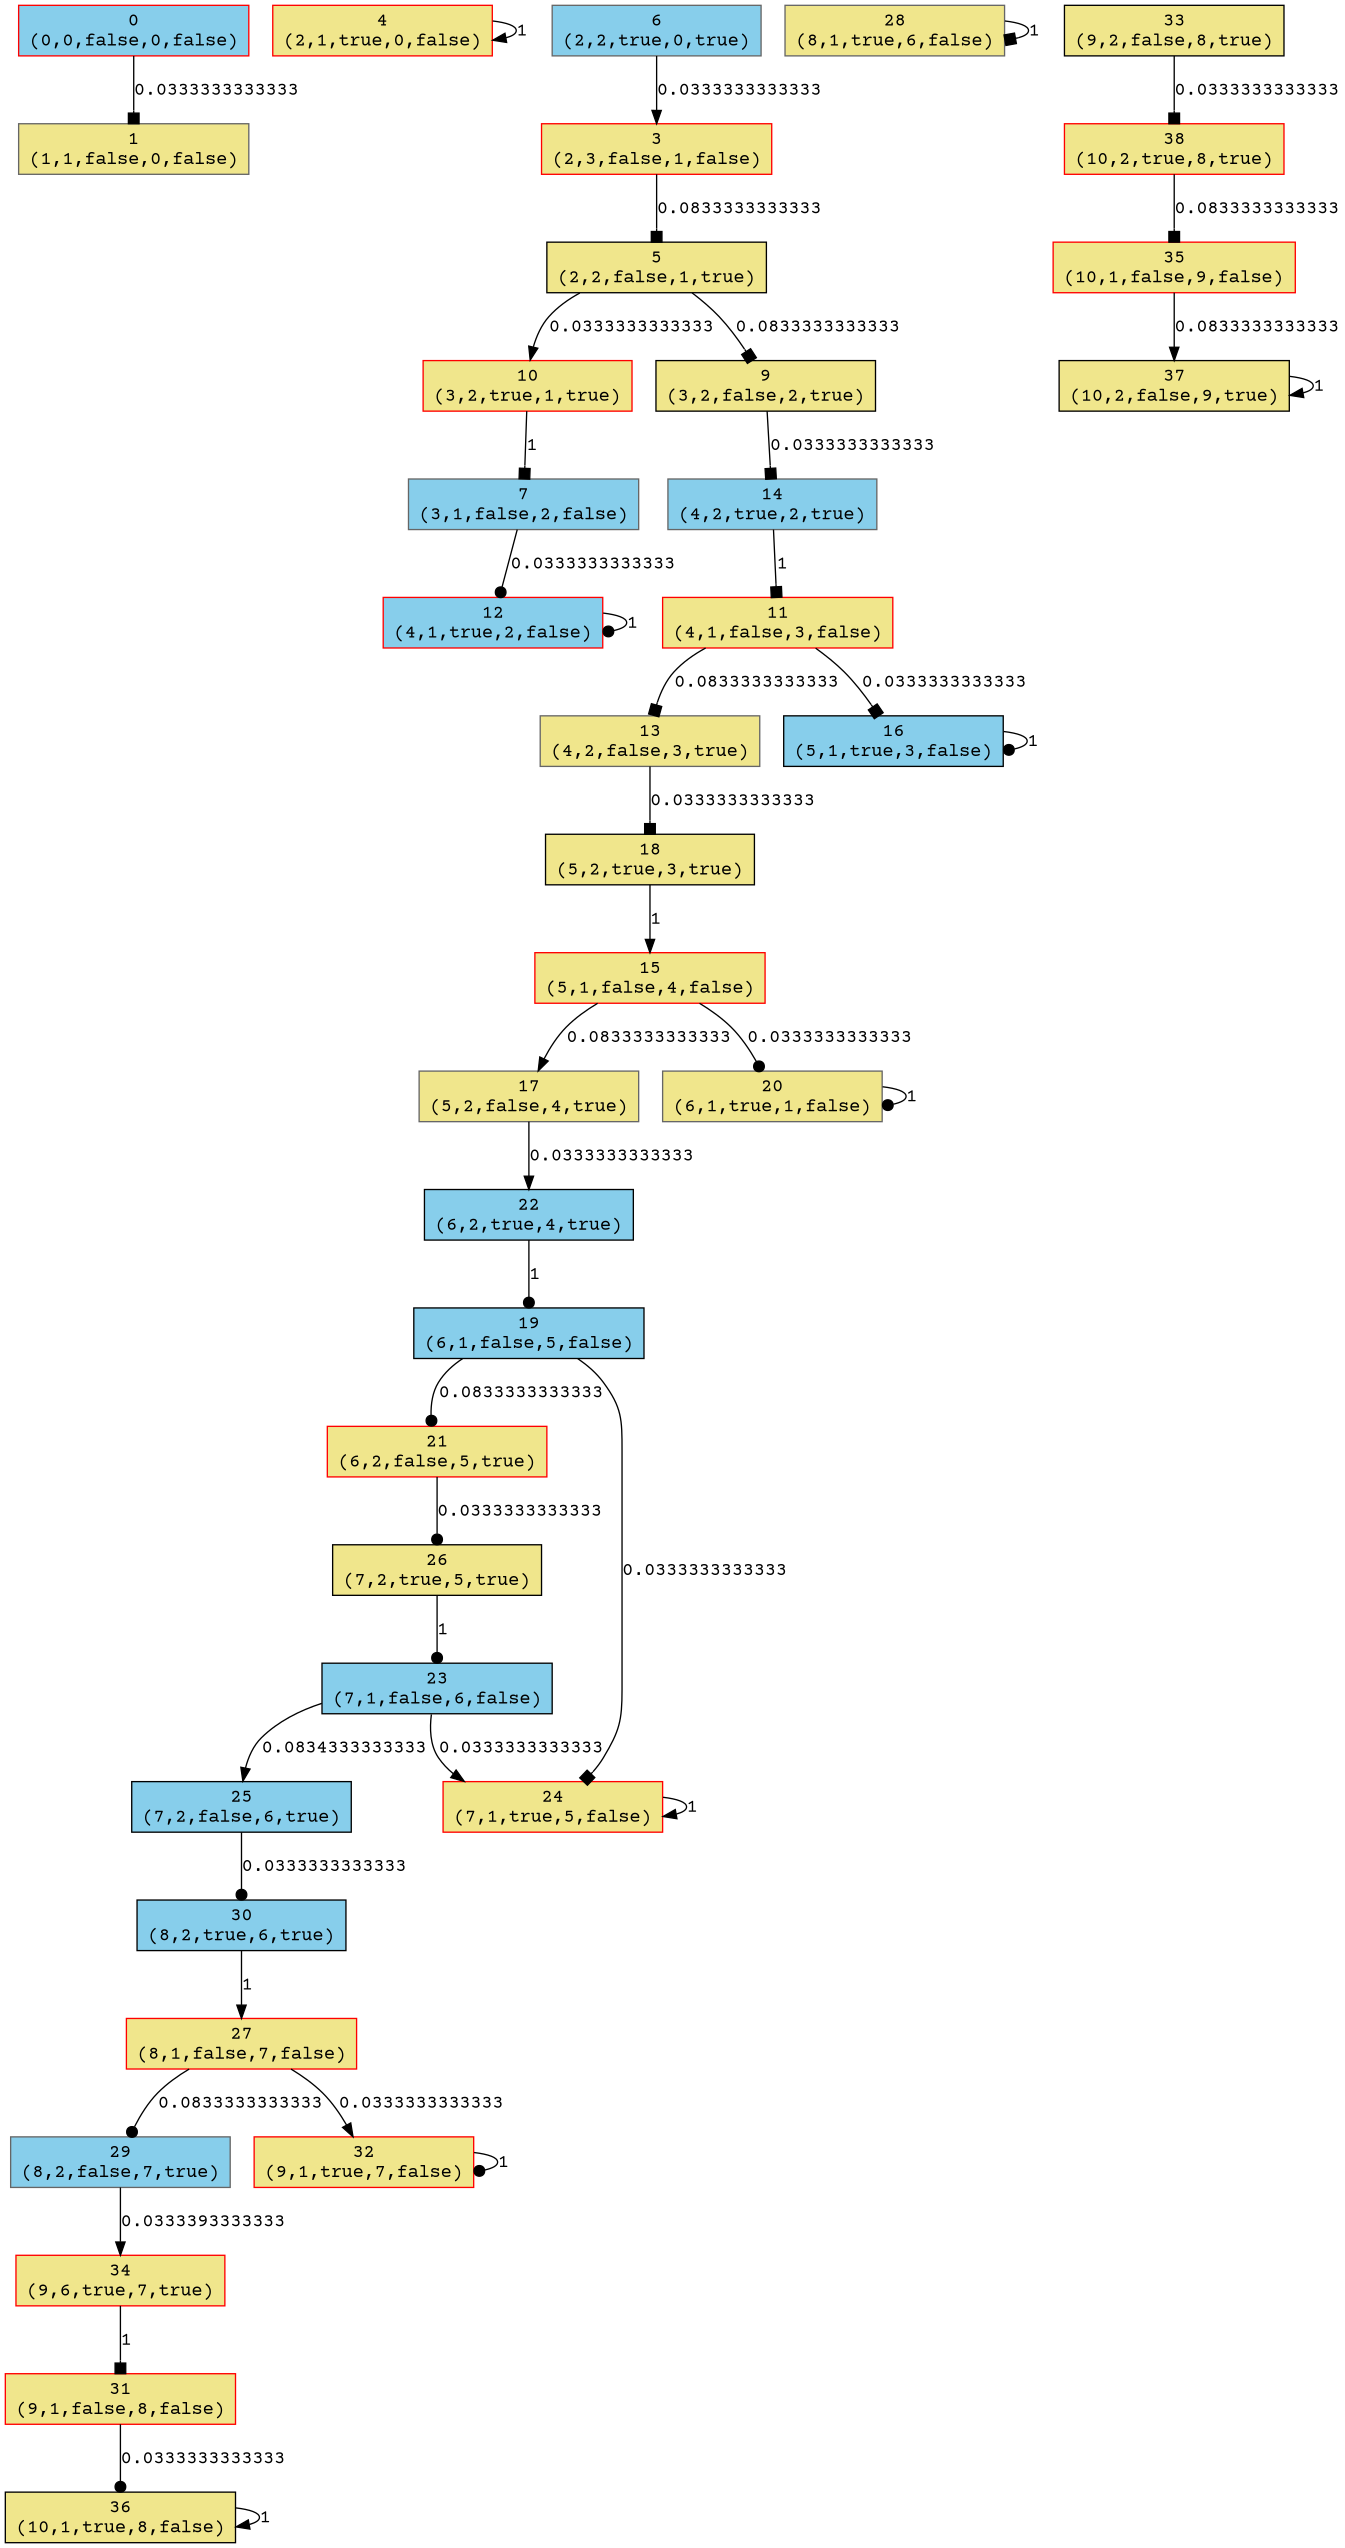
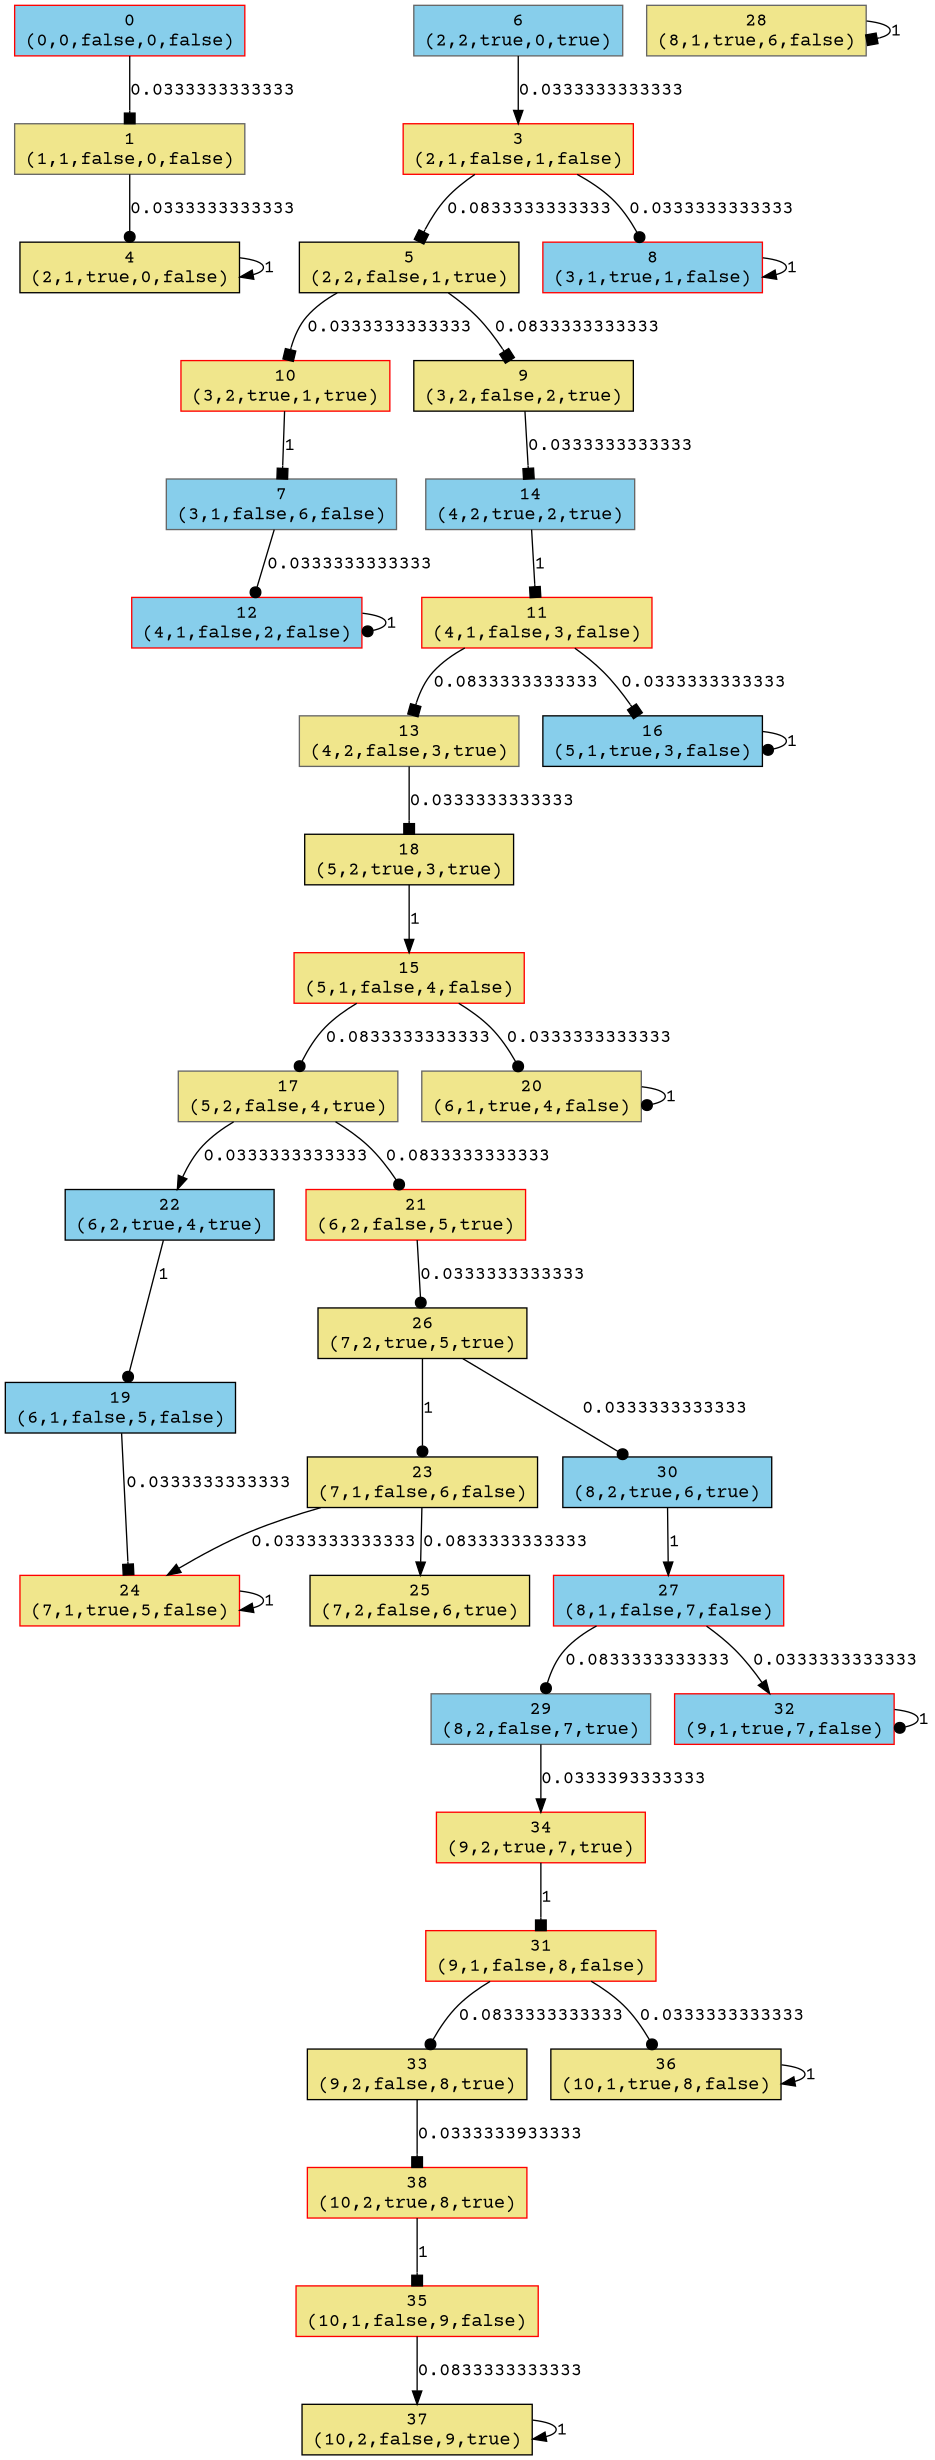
  digraph {
    fontname="Courier Prime"
    node [color=red fillcolor=khaki fontname="Courier Prime" shape=box style=filled]
    edge [arrowhead=dot fontname="Courier Prime"]
    n1 [fillcolor=skyblue label="0\n(0,0,false,0,false)"]
    n2 [color=gray40 label="1\n(1,1,false,0,false)"]
-   n3 [label="4\n(2,1,true,0,false)"]
+   n3 [color=black label="4\n(2,1,true,0,false)"]
    n4 [color=gray40 fillcolor=skyblue label="6\n(2,2,true,0,true)"]
-   n5 [label="3\n(2,3,false,1,false)"]
+   n5 [label="3\n(2,1,false,1,false)"]
    n6 [color=black label="5\n(2,2,false,1,true)"]
+   n7 [fillcolor=skyblue label="8\n(3,1,true,1,false)"]
    n8 [label="10\n(3,2,true,1,true)"]
    n9 [color=black label="9\n(3,2,false,2,true)"]
-   n10 [color=gray40 fillcolor=skyblue label="7\n(3,1,false,2,false)"]
-   n11 [fillcolor=skyblue label="12\n(4,1,true,2,false)"]
+   n10 [color=gray40 fillcolor=skyblue label="7\n(3,1,false,6,false)"]
+   n11 [fillcolor=skyblue label="12\n(4,1,false,2,false)"]
    n12 [color=gray40 fillcolor=skyblue label="14\n(4,2,true,2,true)"]
    n13 [label="11\n(4,1,false,3,false)"]
    n14 [color=gray40 label="13\n(4,2,false,3,true)"]
    n15 [color=black fillcolor=skyblue label="16\n(5,1,true,3,false)"]
    n16 [color=black label="18\n(5,2,true,3,true)"]
    n17 [label="15\n(5,1,false,4,false)"]
    n18 [color=gray40 label="17\n(5,2,false,4,true)"]
-   n19 [color=gray40 label="20\n(6,1,true,1,false)"]
+   n19 [color=gray40 label="20\n(6,1,true,4,false)"]
    n20 [color=black fillcolor=skyblue label="22\n(6,2,true,4,true)"]
    n21 [color=black fillcolor=skyblue label="19\n(6,1,false,5,false)"]
    n22 [label="21\n(6,2,false,5,true)"]
    n23 [label="24\n(7,1,true,5,false)"]
    n24 [color=black label="26\n(7,2,true,5,true)"]
-   n25 [color=black fillcolor=skyblue label="23\n(7,1,false,6,false)"]
-   n26 [color=black fillcolor=skyblue label="25\n(7,2,false,6,true)"]
+   n25 [color=black label="23\n(7,1,false,6,false)"]
+   n26 [color=black label="25\n(7,2,false,6,true)"]
    n27 [color=black fillcolor=skyblue label="30\n(8,2,true,6,true)"]
    n28 [color=gray40 label="28\n(8,1,true,6,false)"]
-   n29 [label="27\n(8,1,false,7,false)"]
+   n29 [fillcolor=skyblue label="27\n(8,1,false,7,false)"]
    n30 [color=gray40 fillcolor=skyblue label="29\n(8,2,false,7,true)"]
-   n31 [label="32\n(9,1,true,7,false)"]
-   n32 [label="34\n(9,6,true,7,true)"]
+   n31 [fillcolor=skyblue label="32\n(9,1,true,7,false)"]
+   n32 [label="34\n(9,2,true,7,true)"]
    n33 [label="31\n(9,1,false,8,false)"]
    n34 [color=black label="33\n(9,2,false,8,true)"]
    n35 [color=black label="36\n(10,1,true,8,false)"]
    n36 [label="38\n(10,2,true,8,true)"]
    n37 [label="35\n(10,1,false,9,false)"]
    n38 [color=black label="37\n(10,2,false,9,true)"]
    n1 -> n2 [arrowhead=box label=0.0333333333333]
+   n2 -> n3 [label=0.0333333333333]
    n3 -> n3 [arrowhead=normal label=1]
    n4 -> n5 [arrowhead=normal label=0.0333333333333]
    n5 -> n6 [arrowhead=box label=0.0833333333333]
-   n6 -> n8 [arrowhead=normal label=0.0333333333333]
+   n5 -> n7 [label=0.0333333333333]
+   n6 -> n8 [arrowhead=box label=0.0333333333333]
    n6 -> n9 [arrowhead=box label=0.0833333333333]
+   n7 -> n7 [arrowhead=normal label=1]
    n8 -> n10 [arrowhead=box label=1]
    n9 -> n12 [arrowhead=box label=0.0333333333333]
    n10 -> n11 [label=0.0333333333333]
    n11 -> n11 [label=1]
    n12 -> n13 [arrowhead=box label=1]
    n13 -> n14 [arrowhead=box label=0.0833333333333]
    n13 -> n15 [arrowhead=box label=0.0333333333333]
    n14 -> n16 [arrowhead=box label=0.0333333333333]
    n15 -> n15 [label=1]
    n16 -> n17 [arrowhead=normal label=1]
-   n17 -> n18 [arrowhead=normal label=0.0833333333333]
+   n17 -> n18 [label=0.0833333333333]
    n17 -> n19 [label=0.0333333333333]
    n18 -> n20 [arrowhead=normal label=0.0333333333333]
    n19 -> n19 [label=1]
    n20 -> n21 [label=1]
-   n21 -> n22 [label=0.0833333333333]
+   n18 -> n22 [label=0.0833333333333]
    n21 -> n23 [arrowhead=box label=0.0333333333333]
    n22 -> n24 [label=0.0333333333333]
    n23 -> n23 [arrowhead=normal label=1]
    n24 -> n25 [label=1]
    n25 -> n23 [arrowhead=normal label=0.0333333333333]
-   n25 -> n26 [arrowhead=normal label=0.0834333333333]
-   n26 -> n27 [label=0.0333333333333]
+   n25 -> n26 [arrowhead=normal label=0.0833333333333]
+   n24 -> n27 [label=0.0333333333333]
    n27 -> n29 [arrowhead=normal label=1]
    n28 -> n28 [arrowhead=box label=1]
    n29 -> n30 [label=0.0833333333333]
    n29 -> n31 [arrowhead=normal label=0.0333333333333]
    n30 -> n32 [arrowhead=normal label=0.0333393333333]
    n31 -> n31 [label=1]
    n32 -> n33 [arrowhead=box label=1]
+   n33 -> n34 [label=0.0833333333333]
    n33 -> n35 [label=0.0333333333333]
-   n34 -> n36 [arrowhead=box label=0.0333333333333]
+   n34 -> n36 [arrowhead=box label=0.0333333933333]
    n35 -> n35 [arrowhead=normal label=1]
-   n36 -> n37 [arrowhead=box label=0.0833333333333]
+   n36 -> n37 [arrowhead=box label=1]
    n37 -> n38 [arrowhead=normal label=0.0833333333333]
    n38 -> n38 [arrowhead=normal label=1]
  }
